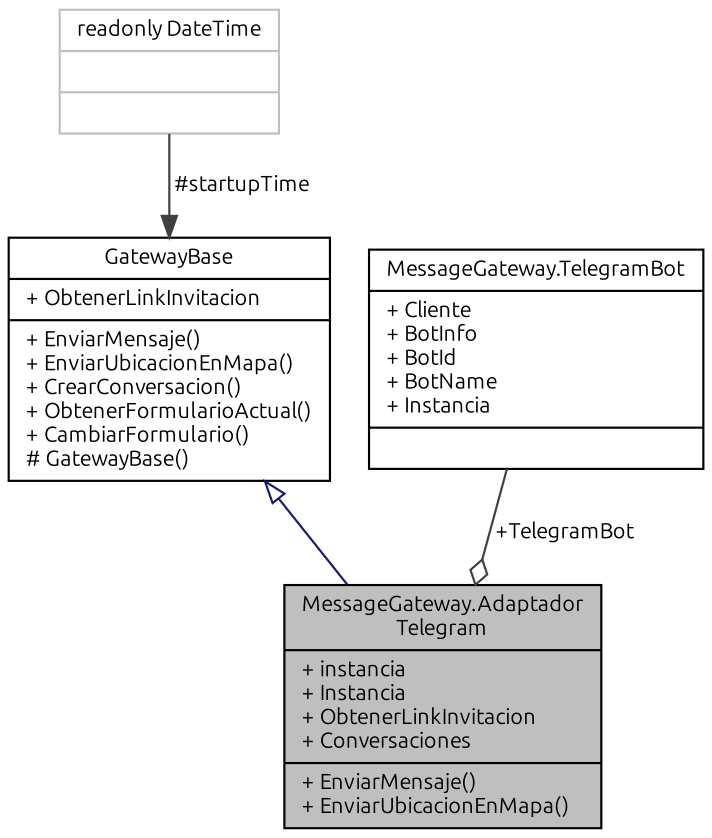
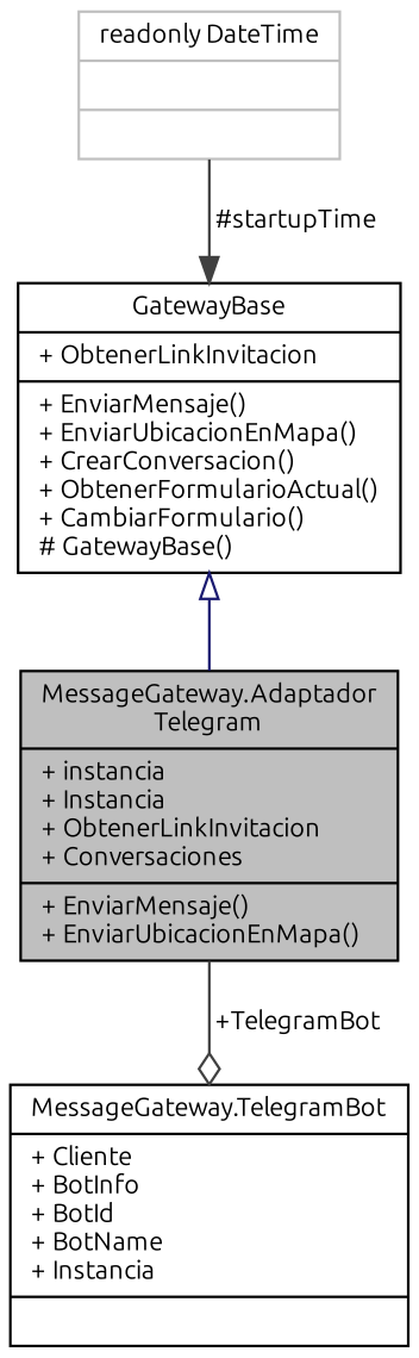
  digraph {
    fontname=Ubuntu
    node [color=black fillcolor=white fontname=Ubuntu fontsize=10 shape=record style=filled]
    edge [color=grey25 fontname=Ubuntu fontsize=10 labelfontname=Helvetica labelfontsize=10 style=solid]
    n1 [fillcolor=grey75 fontcolor=black height=0.2 label="{MessageGateway.Adaptador\lTelegram\n|+ instancia\l+ Instancia\l+ ObtenerLinkInvitacion\l+ Conversaciones\l|+ EnviarMensaje()\l+ EnviarUbicacionEnMapa()\l}" width=0.4]
    n2 [height=0.2 label="{GatewayBase\n|+ ObtenerLinkInvitacion\l|+ EnviarMensaje()\l+ EnviarUbicacionEnMapa()\l+ CrearConversacion()\l+ ObtenerFormularioActual()\l+ CambiarFormulario()\l# GatewayBase()\l}" width=0.4]
    n3 [color=grey75 height=0.2 label="{readonly DateTime\n||}" width=0.4]
    n4 [height=0.2 label="{MessageGateway.TelegramBot\n|+ Cliente\l+ BotInfo\l+ BotId\l+ BotName\l+ Instancia\l|}" width=0.4]
    n2 -> n1 [arrowtail=onormal color=midnightblue dir=back]
    n3 -> n2 [arrowhead=normal label=" #startupTime"]
-   n4 -> n1 [arrowhead=odiamond label=" +TelegramBot"]
+   n1 -> n4 [arrowhead=odiamond label=" +TelegramBot"]
  }
